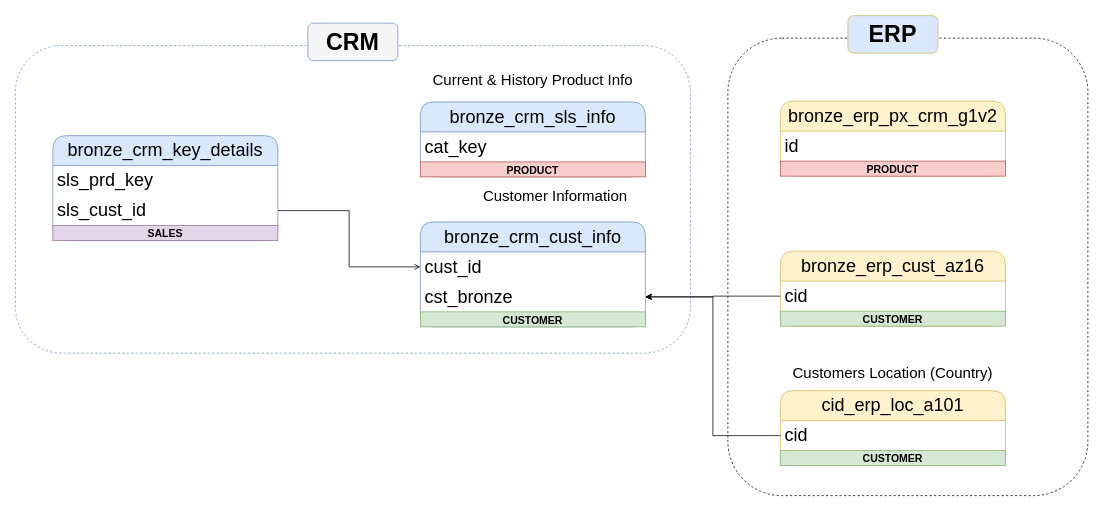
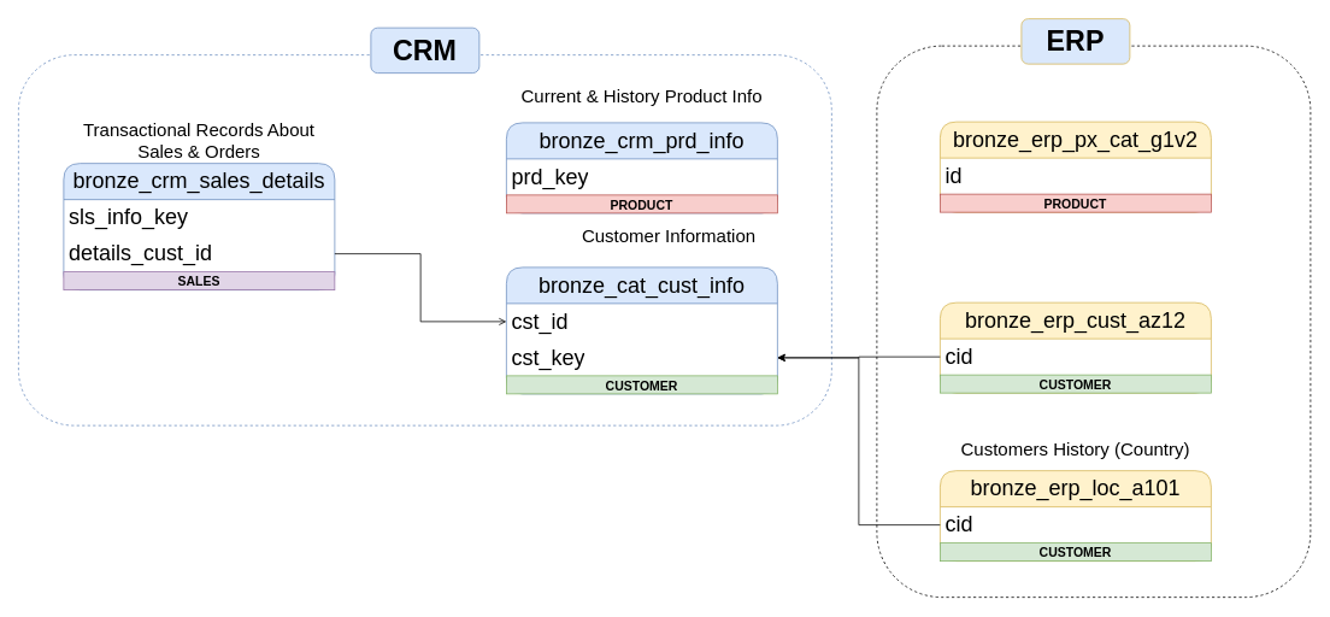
  <mxCell id="0" />
  <mxCell id="1" parent="0" />
  <mxCell id="2" value="" style="rounded=1;whiteSpace=wrap;html=1;fillColor=none;strokeColor=#6c8ebf;fillStyle=auto;dashed=1;" parent="1" vertex="1"><mxGeometry x="20" y="60" width="900" height="410" as="geometry" /></mxCell>
  <mxCell id="3" value="" style="rounded=1;whiteSpace=wrap;html=1;fillColor=none;strokeColor=#000000;fillStyle=auto;dashed=1;" parent="1" vertex="1"><mxGeometry x="970" y="50" width="480" height="610" as="geometry" /></mxCell>
- <mxCell id="4" value="bronze_crm_cust_info" style="swimlane;fontStyle=0;childLayout=stackLayout;horizontal=1;startSize=40;horizontalStack=0;resizeParent=1;resizeParentMax=0;resizeLast=0;collapsible=1;marginBottom=0;whiteSpace=wrap;html=1;rounded=1;fillColor=#dae8fc;strokeColor=#6c8ebf;fontSize=24;" parent="1" vertex="1"><mxGeometry x="560" y="295" width="300" height="140" as="geometry" /></mxCell>
- <mxCell id="5" value="cust_id" style="text;strokeColor=none;fillColor=none;align=left;verticalAlign=middle;spacingLeft=4;spacingRight=4;overflow=hidden;points=[[0,0.5],[1,0.5]];portConstraint=eastwest;rotatable=0;whiteSpace=wrap;html=1;rounded=1;fontSize=24;" parent="4" vertex="1"><mxGeometry y="40" width="300" height="40" as="geometry" /></mxCell>
- <mxCell id="6" value="cst_bronze" style="text;strokeColor=none;fillColor=none;align=left;verticalAlign=middle;spacingLeft=4;spacingRight=4;overflow=hidden;points=[[0,0.5],[1,0.5]];portConstraint=eastwest;rotatable=0;whiteSpace=wrap;html=1;rounded=1;fontSize=24;" parent="4" vertex="1"><mxGeometry y="80" width="300" height="40" as="geometry" /></mxCell>
+ <mxCell id="4" value="bronze_cat_cust_info" style="swimlane;fontStyle=0;childLayout=stackLayout;horizontal=1;startSize=40;horizontalStack=0;resizeParent=1;resizeParentMax=0;resizeLast=0;collapsible=1;marginBottom=0;whiteSpace=wrap;html=1;rounded=1;fillColor=#dae8fc;strokeColor=#6c8ebf;fontSize=24;" parent="1" vertex="1"><mxGeometry x="560" y="295" width="300" height="140" as="geometry" /></mxCell>
+ <mxCell id="5" value="cst_id" style="text;strokeColor=none;fillColor=none;align=left;verticalAlign=middle;spacingLeft=4;spacingRight=4;overflow=hidden;points=[[0,0.5],[1,0.5]];portConstraint=eastwest;rotatable=0;whiteSpace=wrap;html=1;rounded=1;fontSize=24;" parent="4" vertex="1"><mxGeometry y="40" width="300" height="40" as="geometry" /></mxCell>
+ <mxCell id="6" value="cst_key" style="text;strokeColor=none;fillColor=none;align=left;verticalAlign=middle;spacingLeft=4;spacingRight=4;overflow=hidden;points=[[0,0.5],[1,0.5]];portConstraint=eastwest;rotatable=0;whiteSpace=wrap;html=1;rounded=1;fontSize=24;" parent="4" vertex="1"><mxGeometry y="80" width="300" height="40" as="geometry" /></mxCell>
  <mxCell id="7" value="CUSTOMER" style="text;html=1;strokeColor=#82b366;fillColor=#d5e8d4;align=center;verticalAlign=middle;whiteSpace=wrap;overflow=hidden;fontStyle=1;fontSize=14;" vertex="1" parent="4"><mxGeometry y="120" width="300" height="20" as="geometry" /></mxCell>
  <mxCell id="8" value="Customer Information" style="text;html=1;align=center;verticalAlign=middle;whiteSpace=wrap;rounded=0;fontSize=20;" parent="1" vertex="1"><mxGeometry x="630" y="245" width="220" height="30" as="geometry" /></mxCell>
- <mxCell id="9" value="bronze_crm_sls_info" style="swimlane;fontStyle=0;childLayout=stackLayout;horizontal=1;startSize=40;horizontalStack=0;resizeParent=1;resizeParentMax=0;resizeLast=0;collapsible=1;marginBottom=0;whiteSpace=wrap;html=1;rounded=1;fillColor=#dae8fc;strokeColor=#6c8ebf;fontSize=24;" parent="1" vertex="1"><mxGeometry x="560" y="135" width="300" height="100" as="geometry" /></mxCell>
- <mxCell id="10" value="cat_key" style="text;strokeColor=none;fillColor=none;align=left;verticalAlign=middle;spacingLeft=4;spacingRight=4;overflow=hidden;points=[[0,0.5],[1,0.5]];portConstraint=eastwest;rotatable=0;whiteSpace=wrap;html=1;rounded=1;fontSize=24;" parent="9" vertex="1"><mxGeometry y="40" width="300" height="40" as="geometry" /></mxCell>
+ <mxCell id="9" value="bronze_crm_prd_info" style="swimlane;fontStyle=0;childLayout=stackLayout;horizontal=1;startSize=40;horizontalStack=0;resizeParent=1;resizeParentMax=0;resizeLast=0;collapsible=1;marginBottom=0;whiteSpace=wrap;html=1;rounded=1;fillColor=#dae8fc;strokeColor=#6c8ebf;fontSize=24;" parent="1" vertex="1"><mxGeometry x="560" y="135" width="300" height="100" as="geometry" /></mxCell>
+ <mxCell id="10" value="prd_key" style="text;strokeColor=none;fillColor=none;align=left;verticalAlign=middle;spacingLeft=4;spacingRight=4;overflow=hidden;points=[[0,0.5],[1,0.5]];portConstraint=eastwest;rotatable=0;whiteSpace=wrap;html=1;rounded=1;fontSize=24;" parent="9" vertex="1"><mxGeometry y="40" width="300" height="40" as="geometry" /></mxCell>
  <mxCell id="11" value="PRODUCT" style="text;html=1;strokeColor=#b85450;fillColor=#f8cecc;align=center;verticalAlign=middle;whiteSpace=wrap;overflow=hidden;fontStyle=1;fontSize=14;" vertex="1" parent="9"><mxGeometry y="80" width="300" height="20" as="geometry" /></mxCell>
  <mxCell id="12" value="Current &amp;amp; History Product Info" style="text;html=1;align=center;verticalAlign=middle;whiteSpace=wrap;rounded=0;fontSize=20;" parent="1" vertex="1"><mxGeometry x="570" y="90" width="280" height="30" as="geometry" /></mxCell>
- <mxCell id="13" value="bronze_crm_key_details" style="swimlane;fontStyle=0;childLayout=stackLayout;horizontal=1;startSize=40;horizontalStack=0;resizeParent=1;resizeParentMax=0;resizeLast=0;collapsible=1;marginBottom=0;whiteSpace=wrap;html=1;rounded=1;fillColor=#dae8fc;strokeColor=#6c8ebf;fontSize=24;" parent="1" vertex="1"><mxGeometry x="70" y="180" width="300" height="140" as="geometry" /></mxCell>
- <mxCell id="14" value="sls_prd_key" style="text;strokeColor=none;fillColor=none;align=left;verticalAlign=middle;spacingLeft=4;spacingRight=4;overflow=hidden;points=[[0,0.5],[1,0.5]];portConstraint=eastwest;rotatable=0;whiteSpace=wrap;html=1;rounded=1;fontSize=24;" parent="13" vertex="1"><mxGeometry y="40" width="300" height="40" as="geometry" /></mxCell>
- <mxCell id="15" value="sls_cust_id" style="text;strokeColor=none;fillColor=none;align=left;verticalAlign=middle;spacingLeft=4;spacingRight=4;overflow=hidden;points=[[0,0.5],[1,0.5]];portConstraint=eastwest;rotatable=0;whiteSpace=wrap;html=1;rounded=1;fontSize=24;" parent="13" vertex="1"><mxGeometry y="80" width="300" height="40" as="geometry" /></mxCell>
+ <mxCell id="13" value="bronze_crm_sales_details" style="swimlane;fontStyle=0;childLayout=stackLayout;horizontal=1;startSize=40;horizontalStack=0;resizeParent=1;resizeParentMax=0;resizeLast=0;collapsible=1;marginBottom=0;whiteSpace=wrap;html=1;rounded=1;fillColor=#dae8fc;strokeColor=#6c8ebf;fontSize=24;" parent="1" vertex="1"><mxGeometry x="70" y="180" width="300" height="140" as="geometry" /></mxCell>
+ <mxCell id="14" value="sls_info_key" style="text;strokeColor=none;fillColor=none;align=left;verticalAlign=middle;spacingLeft=4;spacingRight=4;overflow=hidden;points=[[0,0.5],[1,0.5]];portConstraint=eastwest;rotatable=0;whiteSpace=wrap;html=1;rounded=1;fontSize=24;" parent="13" vertex="1"><mxGeometry y="40" width="300" height="40" as="geometry" /></mxCell>
+ <mxCell id="15" value="details_cust_id" style="text;strokeColor=none;fillColor=none;align=left;verticalAlign=middle;spacingLeft=4;spacingRight=4;overflow=hidden;points=[[0,0.5],[1,0.5]];portConstraint=eastwest;rotatable=0;whiteSpace=wrap;html=1;rounded=1;fontSize=24;" parent="13" vertex="1"><mxGeometry y="80" width="300" height="40" as="geometry" /></mxCell>
  <mxCell id="16" value="SALES" style="text;html=1;strokeColor=#9673a6;fillColor=#e1d5e7;align=center;verticalAlign=middle;whiteSpace=wrap;overflow=hidden;fontStyle=1;fontSize=14;" vertex="1" parent="13"><mxGeometry y="120" width="300" height="20" as="geometry" /></mxCell>
+ <mxCell id="17" value="Transactional Records About Sales &amp;amp; Orders" style="text;html=1;align=center;verticalAlign=middle;whiteSpace=wrap;rounded=0;fontSize=20;" parent="1" vertex="1"><mxGeometry x="70" y="139" width="300" height="30" as="geometry" /></mxCell>
  <mxCell id="18" style="edgeStyle=orthogonalEdgeStyle;rounded=0;orthogonalLoop=1;jettySize=auto;html=1;exitX=1;exitY=0.5;exitDx=0;exitDy=0;entryX=0;entryY=0.5;entryDx=0;entryDy=0;endArrow=open;" parent="1" source="15" target="5" edge="1"><mxGeometry relative="1" as="geometry" /></mxCell>
- <mxCell id="19" value="bronze_erp_cust_az16" style="swimlane;fontStyle=0;childLayout=stackLayout;horizontal=1;startSize=40;horizontalStack=0;resizeParent=1;resizeParentMax=0;resizeLast=0;collapsible=1;marginBottom=0;whiteSpace=wrap;html=1;rounded=1;fillColor=#fff2cc;strokeColor=#d6b656;fontSize=24;" parent="1" vertex="1"><mxGeometry x="1040" y="334" width="300" height="100" as="geometry" /></mxCell>
+ <mxCell id="19" value="bronze_erp_cust_az12" style="swimlane;fontStyle=0;childLayout=stackLayout;horizontal=1;startSize=40;horizontalStack=0;resizeParent=1;resizeParentMax=0;resizeLast=0;collapsible=1;marginBottom=0;whiteSpace=wrap;html=1;rounded=1;fillColor=#fff2cc;strokeColor=#d6b656;fontSize=24;" parent="1" vertex="1"><mxGeometry x="1040" y="334" width="300" height="100" as="geometry" /></mxCell>
  <mxCell id="20" value="cid" style="text;strokeColor=none;fillColor=none;align=left;verticalAlign=middle;spacingLeft=4;spacingRight=4;overflow=hidden;points=[[0,0.5],[1,0.5]];portConstraint=eastwest;rotatable=0;whiteSpace=wrap;html=1;rounded=1;fontSize=24;" parent="19" vertex="1"><mxGeometry y="40" width="300" height="40" as="geometry" /></mxCell>
  <mxCell id="21" value="CUSTOMER" style="text;html=1;strokeColor=#82b366;fillColor=#d5e8d4;align=center;verticalAlign=middle;whiteSpace=wrap;overflow=hidden;fontStyle=1;fontSize=14;" vertex="1" parent="19"><mxGeometry y="80" width="300" height="20" as="geometry" /></mxCell>
- <mxCell id="22" value="cid_erp_loc_a101" style="swimlane;fontStyle=0;childLayout=stackLayout;horizontal=1;startSize=40;horizontalStack=0;resizeParent=1;resizeParentMax=0;resizeLast=0;collapsible=1;marginBottom=0;whiteSpace=wrap;html=1;rounded=1;fillColor=#fff2cc;strokeColor=#d6b656;fontSize=24;" parent="1" vertex="1"><mxGeometry x="1040" y="520" width="300" height="100" as="geometry" /></mxCell>
+ <mxCell id="22" value="bronze_erp_loc_a101" style="swimlane;fontStyle=0;childLayout=stackLayout;horizontal=1;startSize=40;horizontalStack=0;resizeParent=1;resizeParentMax=0;resizeLast=0;collapsible=1;marginBottom=0;whiteSpace=wrap;html=1;rounded=1;fillColor=#fff2cc;strokeColor=#d6b656;fontSize=24;" parent="1" vertex="1"><mxGeometry x="1040" y="520" width="300" height="100" as="geometry" /></mxCell>
  <mxCell id="23" value="cid" style="text;strokeColor=none;fillColor=none;align=left;verticalAlign=middle;spacingLeft=4;spacingRight=4;overflow=hidden;points=[[0,0.5],[1,0.5]];portConstraint=eastwest;rotatable=0;whiteSpace=wrap;html=1;rounded=1;fontSize=24;" parent="22" vertex="1"><mxGeometry y="40" width="300" height="40" as="geometry" /></mxCell>
  <mxCell id="24" value="CUSTOMER" style="text;html=1;strokeColor=#82b366;fillColor=#d5e8d4;align=center;verticalAlign=middle;whiteSpace=wrap;overflow=hidden;fontStyle=1;fontSize=14;" vertex="1" parent="22"><mxGeometry y="80" width="300" height="20" as="geometry" /></mxCell>
- <mxCell id="25" value="Customers Location (Country)" style="text;html=1;align=center;verticalAlign=middle;whiteSpace=wrap;rounded=0;fontSize=20;" parent="1" vertex="1"><mxGeometry x="1050" y="480" width="280" height="30" as="geometry" /></mxCell>
+ <mxCell id="25" value="Customers History (Country)" style="text;html=1;align=center;verticalAlign=middle;whiteSpace=wrap;rounded=0;fontSize=20;" parent="1" vertex="1"><mxGeometry x="1050" y="480" width="280" height="30" as="geometry" /></mxCell>
  <mxCell id="26" style="edgeStyle=orthogonalEdgeStyle;rounded=0;orthogonalLoop=1;jettySize=auto;html=1;exitX=0;exitY=0.5;exitDx=0;exitDy=0;entryX=1;entryY=0.5;entryDx=0;entryDy=0;" parent="1" source="20" target="6" edge="1"><mxGeometry relative="1" as="geometry" /></mxCell>
  <mxCell id="27" style="edgeStyle=orthogonalEdgeStyle;rounded=0;orthogonalLoop=1;jettySize=auto;html=1;exitX=0;exitY=0.5;exitDx=0;exitDy=0;entryX=1;entryY=0.5;entryDx=0;entryDy=0;" parent="1" source="23" target="6" edge="1"><mxGeometry relative="1" as="geometry" /></mxCell>
- <mxCell id="28" value="bronze_erp_px_crm_g1v2" style="swimlane;fontStyle=0;childLayout=stackLayout;horizontal=1;startSize=40;horizontalStack=0;resizeParent=1;resizeParentMax=0;resizeLast=0;collapsible=1;marginBottom=0;whiteSpace=wrap;html=1;rounded=1;fillColor=#fff2cc;strokeColor=#d6b656;fontSize=24;" parent="1" vertex="1"><mxGeometry x="1040" y="134" width="300" height="100" as="geometry" /></mxCell>
+ <mxCell id="28" value="bronze_erp_px_cat_g1v2" style="swimlane;fontStyle=0;childLayout=stackLayout;horizontal=1;startSize=40;horizontalStack=0;resizeParent=1;resizeParentMax=0;resizeLast=0;collapsible=1;marginBottom=0;whiteSpace=wrap;html=1;rounded=1;fillColor=#fff2cc;strokeColor=#d6b656;fontSize=24;" parent="1" vertex="1"><mxGeometry x="1040" y="134" width="300" height="100" as="geometry" /></mxCell>
  <mxCell id="29" value="id" style="text;strokeColor=none;fillColor=none;align=left;verticalAlign=middle;spacingLeft=4;spacingRight=4;overflow=hidden;points=[[0,0.5],[1,0.5]];portConstraint=eastwest;rotatable=0;whiteSpace=wrap;html=1;rounded=1;fontSize=24;" parent="28" vertex="1"><mxGeometry y="40" width="300" height="40" as="geometry" /></mxCell>
  <mxCell id="30" value="PRODUCT" style="text;html=1;strokeColor=#b85450;fillColor=#f8cecc;align=center;verticalAlign=middle;whiteSpace=wrap;overflow=hidden;fontStyle=1;fontSize=14;" vertex="1" parent="28"><mxGeometry y="80" width="300" height="20" as="geometry" /></mxCell>
- <mxCell id="31" value="&lt;font style=&quot;font-size: 31px;&quot;&gt;&lt;b style=&quot;&quot;&gt;CRM&lt;/b&gt;&lt;/font&gt;" style="rounded=1;whiteSpace=wrap;html=1;fillColor=#f5f5f5;strokeColor=#6c8ebf;" parent="1" vertex="1"><mxGeometry x="410" y="30" width="120" height="50" as="geometry" /></mxCell>
+ <mxCell id="31" value="&lt;font style=&quot;font-size: 31px;&quot;&gt;&lt;b style=&quot;&quot;&gt;CRM&lt;/b&gt;&lt;/font&gt;" style="rounded=1;whiteSpace=wrap;html=1;fillColor=#dae8fc;strokeColor=#6c8ebf;" parent="1" vertex="1"><mxGeometry x="410" y="30" width="120" height="50" as="geometry" /></mxCell>
  <mxCell id="32" value="&lt;font style=&quot;font-size: 31px;&quot;&gt;&lt;b style=&quot;&quot;&gt;ERP&lt;/b&gt;&lt;/font&gt;" style="rounded=1;whiteSpace=wrap;html=1;fillColor=#dae8fc;strokeColor=#d6b656;" parent="1" vertex="1"><mxGeometry x="1130" y="20" width="120" height="50" as="geometry" /></mxCell>
